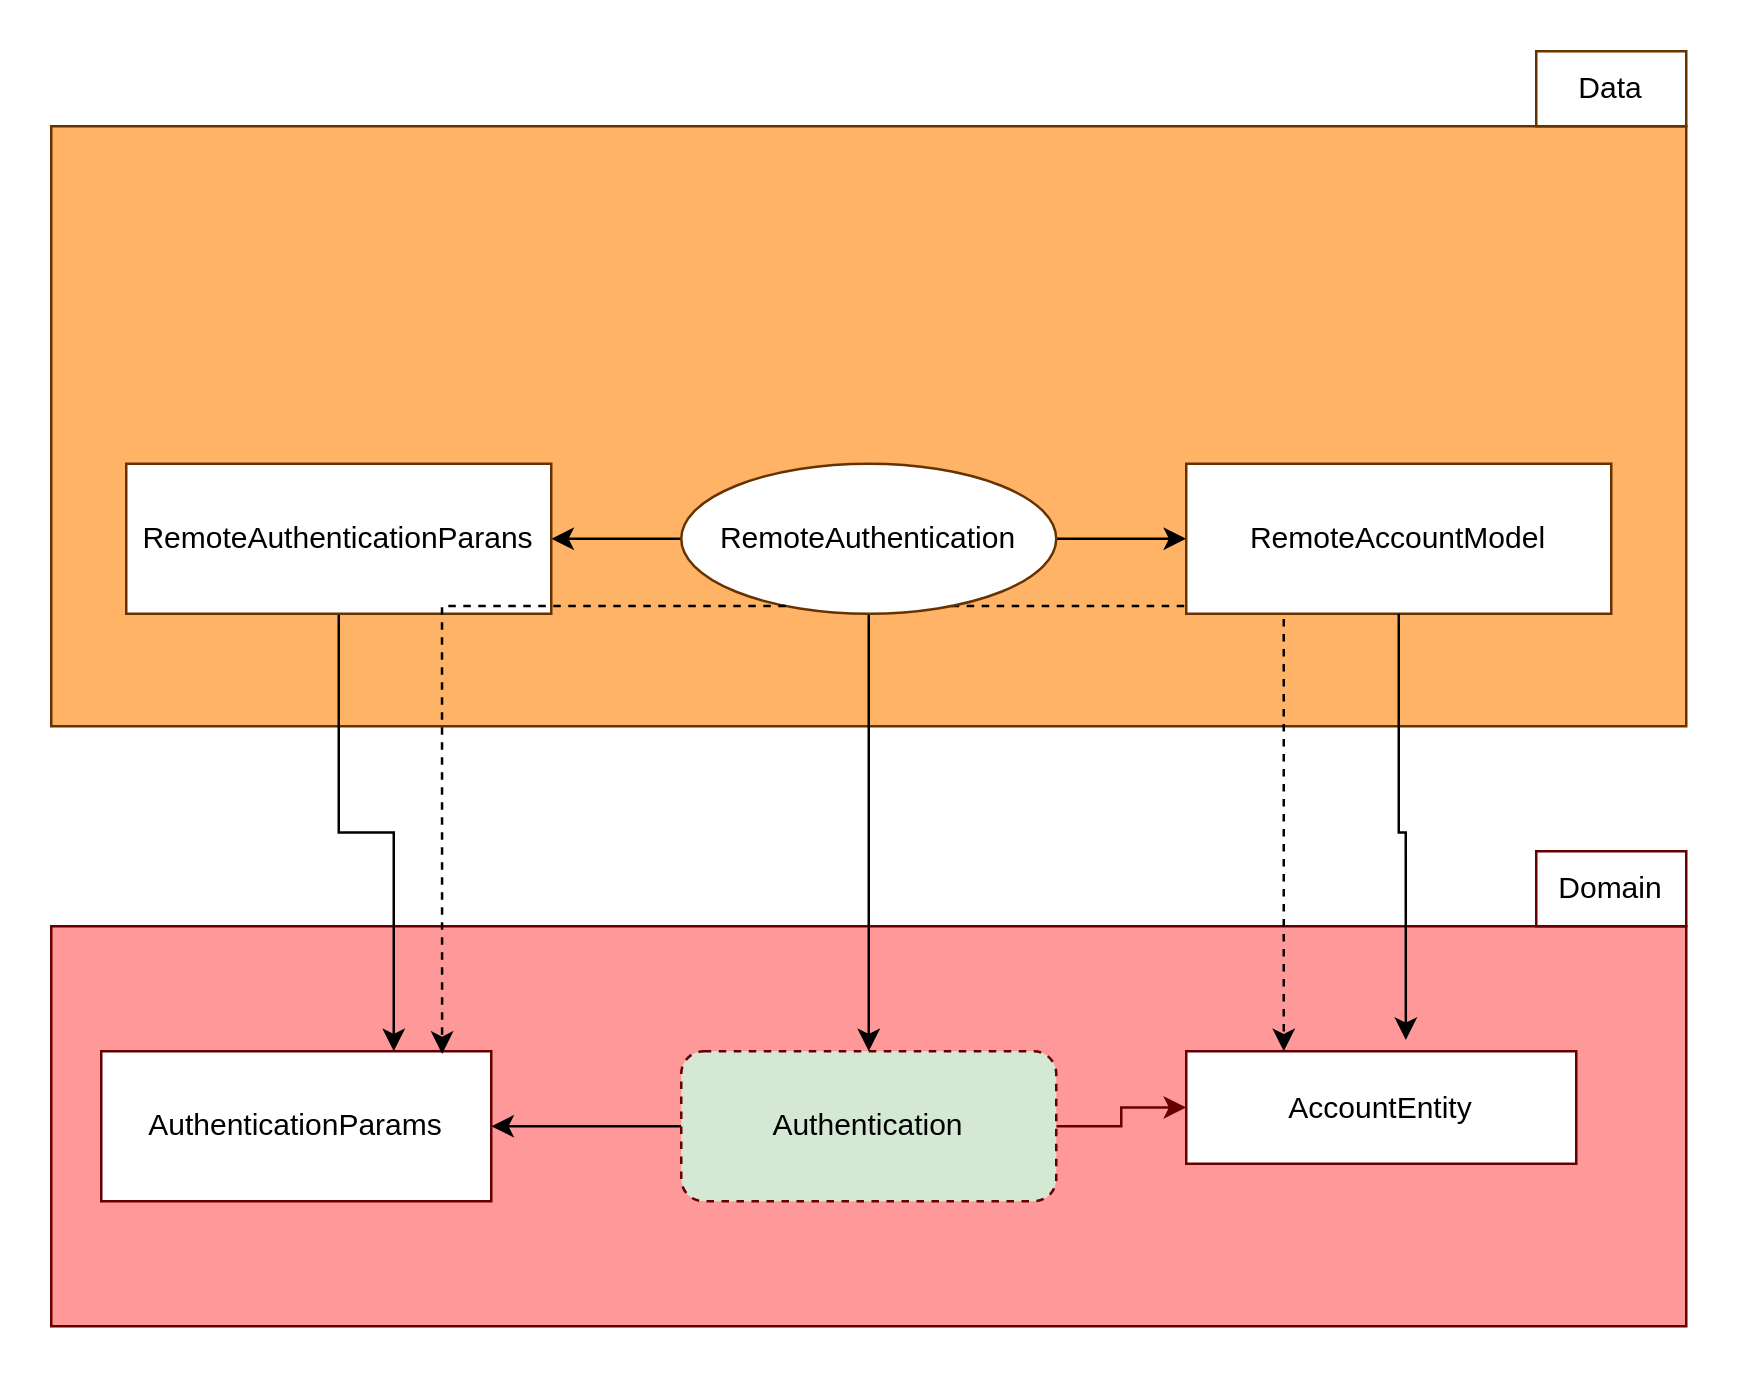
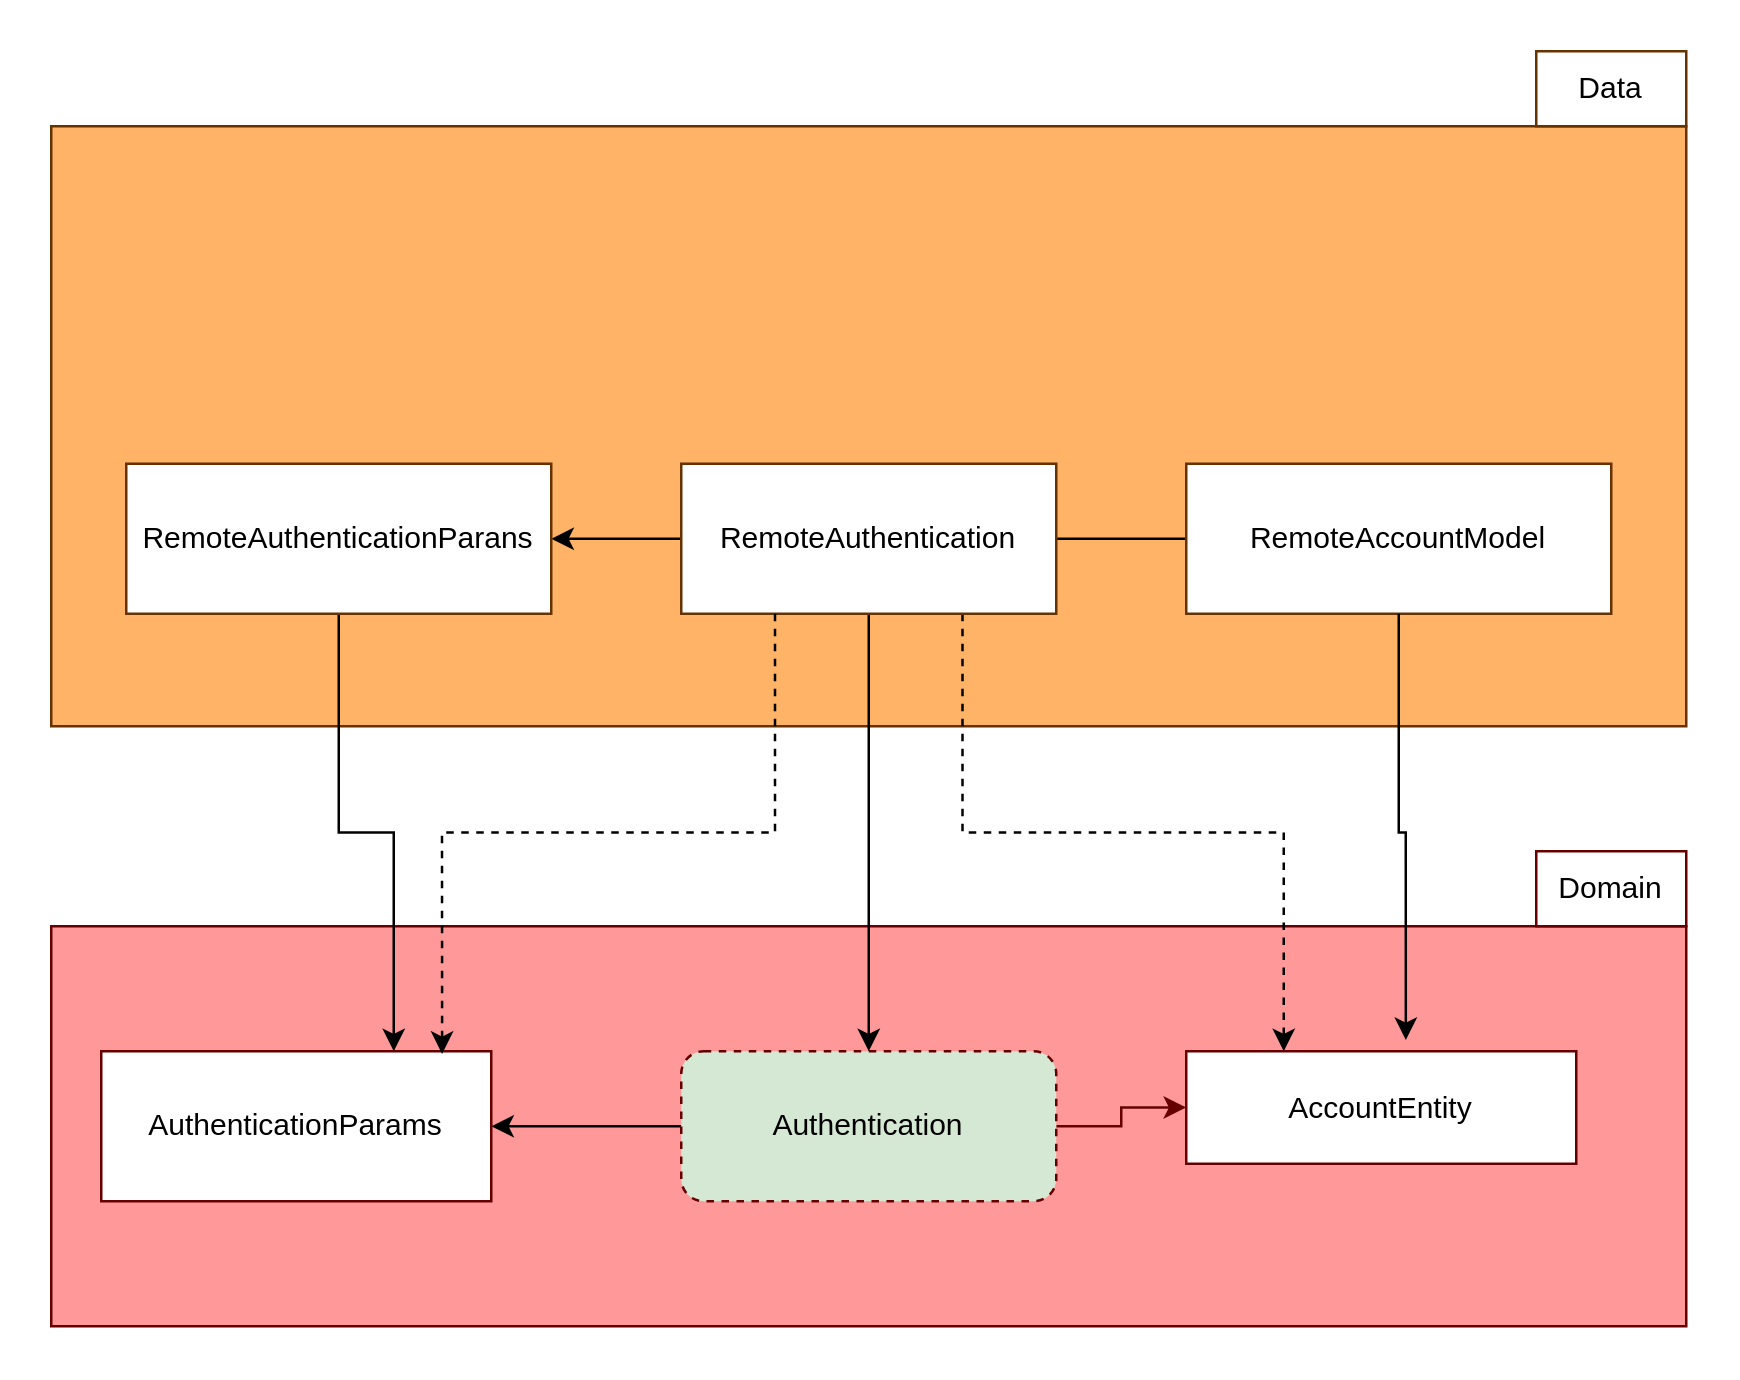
  <mxCell id="0" />
  <mxCell id="1" parent="0" />
  <mxCell id="2" value="" style="rounded=0;whiteSpace=wrap;html=1;fillColor=#FFB366;strokeColor=#663300;" parent="1" vertex="1"><mxGeometry x="20" y="50" width="654" height="240" as="geometry" /></mxCell>
  <mxCell id="3" value="" style="rounded=0;whiteSpace=wrap;html=1;fillColor=#FF9999;strokeColor=#660000;" parent="1" vertex="1"><mxGeometry x="20" y="370" width="654" height="160" as="geometry" /></mxCell>
- <mxCell id="4" style="edgeStyle=orthogonalEdgeStyle;rounded=0;orthogonalLoop=1;jettySize=auto;html=1;" edge="1" parent="1" source="8" target="17"><mxGeometry relative="1" as="geometry" /></mxCell>
+ <mxCell id="4" style="edgeStyle=orthogonalEdgeStyle;rounded=0;orthogonalLoop=1;jettySize=auto;html=1;endArrow=none;" edge="1" parent="1" source="8" target="17"><mxGeometry relative="1" as="geometry" /></mxCell>
  <mxCell id="5" style="edgeStyle=orthogonalEdgeStyle;rounded=0;orthogonalLoop=1;jettySize=auto;html=1;" edge="1" parent="1" source="8" target="16"><mxGeometry relative="1" as="geometry" /></mxCell>
  <mxCell id="6" style="edgeStyle=orthogonalEdgeStyle;rounded=0;orthogonalLoop=1;jettySize=auto;html=1;" edge="1" parent="1" source="8" target="12"><mxGeometry relative="1" as="geometry" /></mxCell>
  <mxCell id="7" style="edgeStyle=orthogonalEdgeStyle;rounded=0;orthogonalLoop=1;jettySize=auto;html=1;exitX=0.75;exitY=1;exitDx=0;exitDy=0;entryX=0.25;entryY=0;entryDx=0;entryDy=0;dashed=1;" edge="1" parent="1" source="8" target="13"><mxGeometry relative="1" as="geometry" /></mxCell>
- <mxCell id="8" value="RemoteAuthentication" style="ellipse;whiteSpace=wrap;html=1;strokeColor=#663300;" parent="1" vertex="1"><mxGeometry x="272" y="185" width="150" height="60" as="geometry" /></mxCell>
+ <mxCell id="8" value="RemoteAuthentication" style="rounded=0;whiteSpace=wrap;html=1;strokeColor=#663300;" parent="1" vertex="1"><mxGeometry x="272" y="185" width="150" height="60" as="geometry" /></mxCell>
  <mxCell id="9" value="Data" style="text;html=1;strokeColor=#663300;fillColor=none;align=center;verticalAlign=middle;whiteSpace=wrap;rounded=0;" parent="1" vertex="1"><mxGeometry x="614" y="20" width="60" height="30" as="geometry" /></mxCell>
  <mxCell id="10" style="edgeStyle=orthogonalEdgeStyle;rounded=0;orthogonalLoop=1;jettySize=auto;html=1;entryX=0;entryY=0.5;entryDx=0;entryDy=0;strokeColor=#660000;" parent="1" source="12" target="13" edge="1"><mxGeometry relative="1" as="geometry" /></mxCell>
  <mxCell id="11" style="edgeStyle=orthogonalEdgeStyle;rounded=0;orthogonalLoop=1;jettySize=auto;html=1;entryX=1;entryY=0.5;entryDx=0;entryDy=0;" edge="1" parent="1" source="12" target="18"><mxGeometry relative="1" as="geometry" /></mxCell>
  <mxCell id="12" value="Authentication" style="rounded=1;whiteSpace=wrap;html=1;dashed=1;strokeColor=#660000;fillColor=#d5e8d4;" parent="1" vertex="1"><mxGeometry x="272" y="420" width="150" height="60" as="geometry" /></mxCell>
  <mxCell id="13" value="AccountEntity" style="rounded=0;whiteSpace=wrap;html=1;strokeColor=#660000;" parent="1" vertex="1"><mxGeometry x="474" y="420" width="156" height="45" as="geometry" /></mxCell>
  <mxCell id="14" value="Domain" style="text;html=1;strokeColor=#660000;fillColor=none;align=center;verticalAlign=middle;whiteSpace=wrap;rounded=0;" parent="1" vertex="1"><mxGeometry x="614" y="340" width="60" height="30" as="geometry" /></mxCell>
  <mxCell id="15" style="edgeStyle=orthogonalEdgeStyle;rounded=0;orthogonalLoop=1;jettySize=auto;html=1;entryX=0.75;entryY=0;entryDx=0;entryDy=0;" edge="1" parent="1" source="16" target="18"><mxGeometry relative="1" as="geometry" /></mxCell>
  <mxCell id="16" value="RemoteAuthenticationParans" style="rounded=0;whiteSpace=wrap;html=1;strokeColor=#663300;" vertex="1" parent="1"><mxGeometry x="50" y="185" width="170" height="60" as="geometry" /></mxCell>
  <mxCell id="17" value="RemoteAccountModel" style="rounded=0;whiteSpace=wrap;html=1;strokeColor=#663300;" vertex="1" parent="1"><mxGeometry x="474" y="185" width="170" height="60" as="geometry" /></mxCell>
  <mxCell id="18" value="AuthenticationParams" style="rounded=0;whiteSpace=wrap;html=1;strokeColor=#660000;" vertex="1" parent="1"><mxGeometry x="40" y="420" width="156" height="60" as="geometry" /></mxCell>
  <mxCell id="19" style="edgeStyle=orthogonalEdgeStyle;rounded=0;orthogonalLoop=1;jettySize=auto;html=1;entryX=0.563;entryY=-0.1;entryDx=0;entryDy=0;entryPerimeter=0;" edge="1" parent="1" source="17" target="13"><mxGeometry relative="1" as="geometry" /></mxCell>
  <mxCell id="20" style="edgeStyle=orthogonalEdgeStyle;rounded=0;orthogonalLoop=1;jettySize=auto;html=1;exitX=0.25;exitY=1;exitDx=0;exitDy=0;entryX=0.874;entryY=0.018;entryDx=0;entryDy=0;entryPerimeter=0;dashed=1;" edge="1" parent="1" source="8" target="18"><mxGeometry relative="1" as="geometry" /></mxCell>
